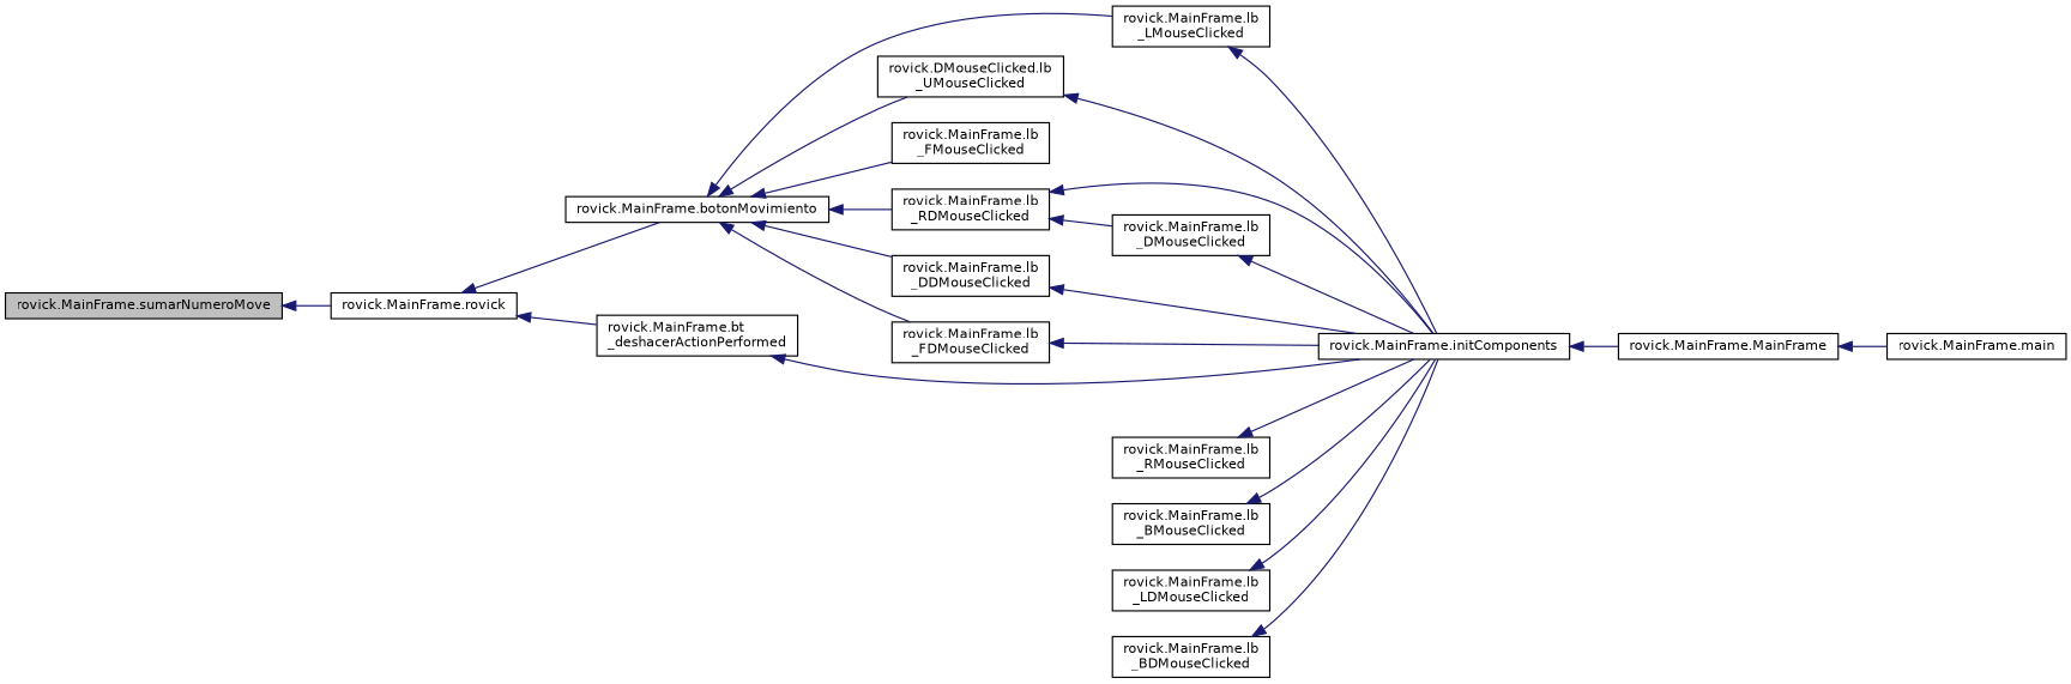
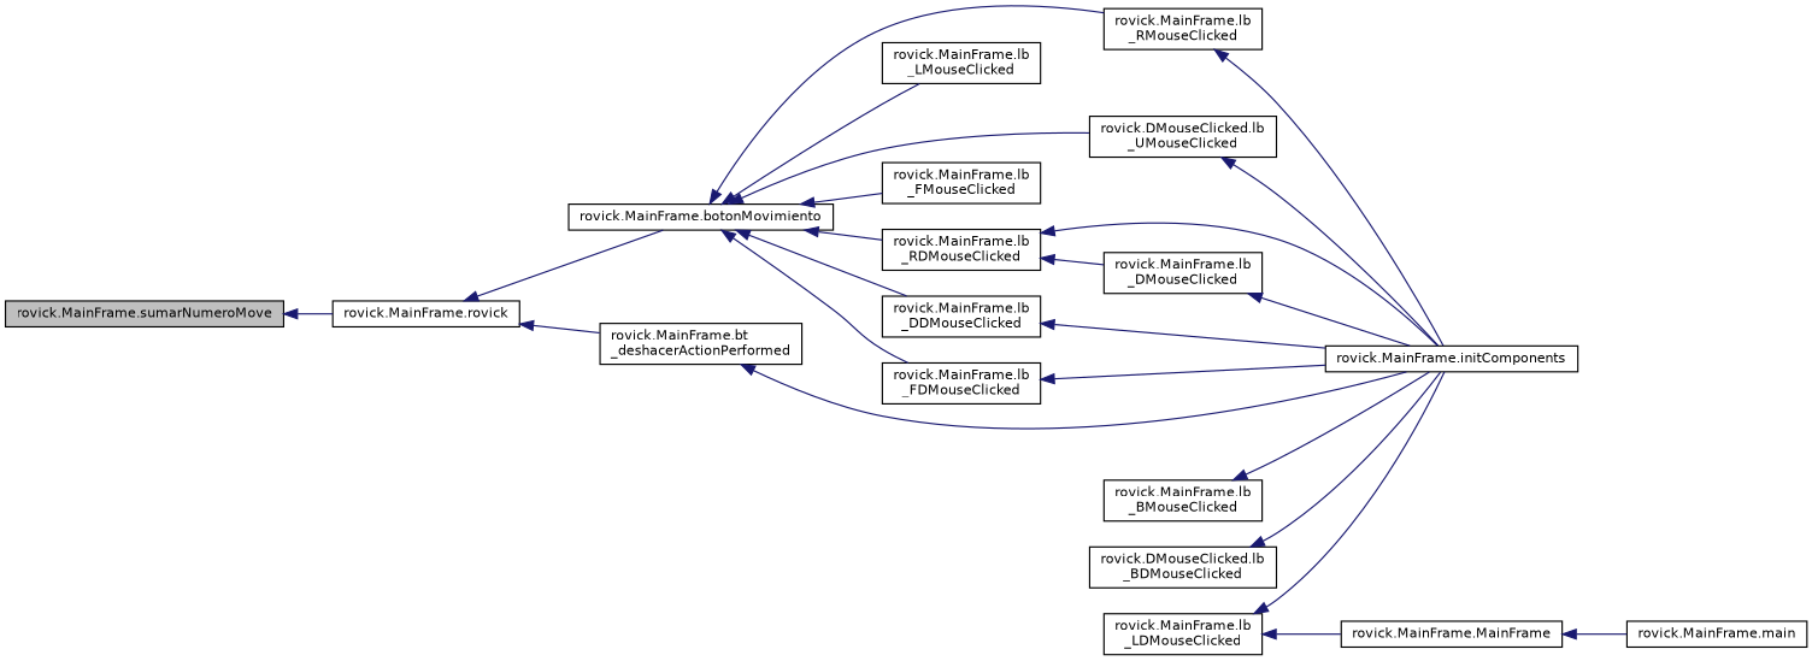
  digraph {
    rankdir=LR
    node [color=black fillcolor=white fontname=Helvetica fontsize=10 shape=record style=filled]
    edge [color=midnightblue dir=back fontname=Helvetica fontsize=10 labelfontname=Helvetica labelfontsize=10 style=solid]
    n1 [fillcolor=grey75 fontcolor=black height=0.2 label="rovick.MainFrame.sumarNumeroMove" width=0.4]
    n2 [height=0.2 label="rovick.MainFrame.rovick" width=0.4]
    n3 [height=0.2 label="rovick.MainFrame.botonMovimiento" width=0.4]
    n4 [height=0.2 label="rovick.MainFrame.bt\l_deshacerActionPerformed" width=0.4]
    n5 [height=0.2 label="rovick.MainFrame.lb\l_RMouseClicked" width=0.4]
    n6 [height=0.2 label="rovick.MainFrame.lb\l_LMouseClicked" width=0.4]
    n7 [height=0.2 label="rovick.DMouseClicked.lb\l_UMouseClicked" width=0.4]
    n8 [height=0.2 label="rovick.MainFrame.lb\l_FMouseClicked" width=0.4]
    n9 [height=0.2 label="rovick.MainFrame.lb\l_RDMouseClicked" width=0.4]
    n10 [height=0.2 label="rovick.MainFrame.lb\l_DDMouseClicked" width=0.4]
    n11 [height=0.2 label="rovick.MainFrame.lb\l_FDMouseClicked" width=0.4]
    n12 [height=0.2 label="rovick.MainFrame.initComponents" width=0.4]
    n13 [height=0.2 label="rovick.MainFrame.lb\l_DMouseClicked" width=0.4]
    n14 [height=0.2 label="rovick.MainFrame.lb\l_BMouseClicked" width=0.4]
    n15 [height=0.2 label="rovick.MainFrame.lb\l_LDMouseClicked" width=0.4]
-   n16 [height=0.2 label="rovick.MainFrame.lb\l_BDMouseClicked" width=0.4]
+   n16 [height=0.2 label="rovick.DMouseClicked.lb\l_BDMouseClicked" width=0.4]
    n17 [height=0.2 label="rovick.MainFrame.MainFrame" width=0.4]
    n18 [height=0.2 label="rovick.MainFrame.main" width=0.4]
    n1 -> n2
    n2 -> n3
    n2 -> n4
+   n3 -> n5
    n3 -> n6
    n3 -> n7
    n3 -> n8
    n3 -> n9
    n3 -> n10
    n3 -> n11
    n4 -> n12
    n5 -> n12
-   n6 -> n12
    n7 -> n12
    n9 -> n12
    n9 -> n13
    n10 -> n12
    n11 -> n12
-   n12 -> n17
+   n15 -> n17
    n13 -> n12
    n14 -> n12
    n15 -> n12
    n16 -> n12
    n17 -> n18
  }
